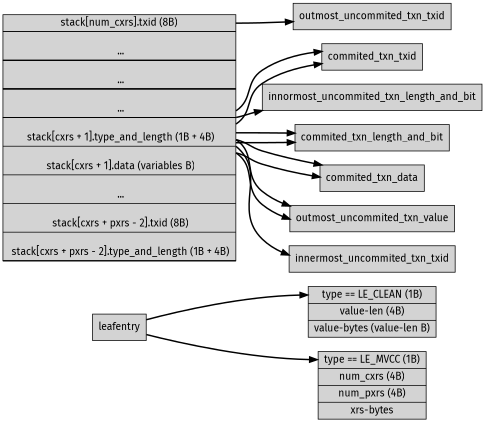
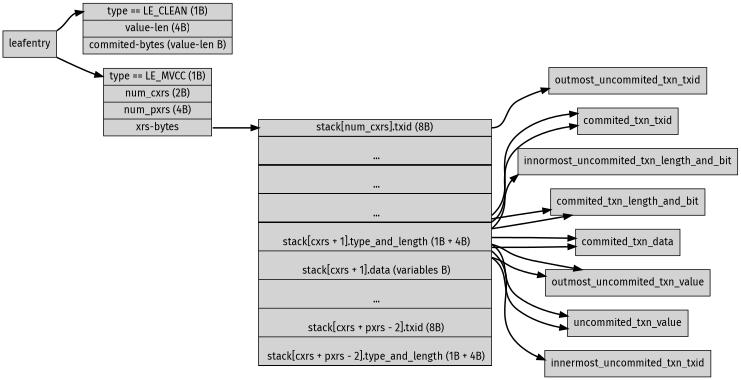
  digraph {
    fontname="Fira Sans"
    rankdir=LR
    node [fontname="Fira Sans" shape=record style=filled]
    edge [fontname="Fira Sans" headport=head style=bold tailport=head]
    n1 [label="<head> leafentry"]
-   n2 [label="<head> type == LE_CLEAN (1B) | value-len (4B) | value-bytes (value-len B)"]
-   n3 [label="<head> type == LE_MVCC (1B) | num_cxrs (4B) | num_pxrs (4B) | <tail> xrs-bytes "]
+   n2 [label="<head> type == LE_CLEAN (1B) | value-len (4B) | commited-bytes (value-len B)"]
+   n3 [label="<head> type == LE_MVCC (1B) | num_cxrs (2B) | num_pxrs (4B) | <tail> xrs-bytes "]
    n4 [label="<outmost>  stack[num_cxrs].txid (8B)| \n	                    <commited_txid_end> stack[cxrs -1].txid (8B) | \n	                    ... |\n	                    <commited_txid_start> stack[1].txid (8B)|\n	                    <innermost_length_and_bit> stack[cxrs + pcxrs -1 ].length_and_bit (4B) | \n	                    <commited_txn_length_and_bit_end> stack[cxrs -1].length_and_bit (4B) | \n	                    ... | \n	                    <commited_txn_length_and_bit_start> stack[0].length_and_bit (4B) |\n	                    <innermost_data>stack[cxrs + pxrs - 1].value (variables B) | \n	                    <commited_txn_data_end> stack[cxrs -1].value (variables B)| \n	                    ...|\n	                    <commited_txn_data_start> stack[0].value (variables B)|\n	                    <outmost_uncommited_txn_value0>stack[cxrs].type_and_length(1B + 4B) |\n	                    <outmost_uncommited_txn_value1> stack[cxrs].value (variables B) | \n	                    <uncommited_txn_value0> stack[cxrs + 1].txid (8B) | \n	                    stack[cxrs + 1].type_and_length (1B + 4B) | \n	                    stack[cxrs + 1].data (variables B) |\n	                    ...|\n	                    stack[cxrs + pxrs - 2].txid (8B) | \n	                    stack[cxrs + pxrs - 2].type_and_length (1B + 4B)|\n	                    <uncommited_txn_value1> stack[cxrs + pxrs - 2].data (variables B)|\n	                    <innermost_txn_txid> stack[cxrs + pxrs - 1].txid "]
    n5 [label="<head> outmost_uncommited_txn_txid"]
    n6 [label="<head> commited_txn_txid"]
    n7 [label="<head> innormost_uncommited_txn_length_and_bit"]
    n8 [label="<head> commited_txn_length_and_bit"]
    n9 [label="<head> commited_txn_data"]
    n10 [label="<head> outmost_uncommited_txn_value"]
+   n11 [label="<head> uncommited_txn_value"]
    n12 [label="<head> innermost_uncommited_txn_txid"]
    n1 -> n2
    n1 -> n3
+   n3 -> n4 [headport=outmost tailport=tail]
    n4 -> n5 [tailport=outmost]
    n4 -> n6 [tailport=commited_txid_end]
    n4 -> n6 [tailport=commited_txid_start]
    n4 -> n7 [tailport=innermost_length_and_bit]
    n4 -> n8 [tailport=commited_txn_length_and_bit_end]
    n4 -> n8 [tailport=commited_txn_length_and_bit_start]
    n4 -> n9 [tailport=commited_txn_data_end]
    n4 -> n9 [tailport=commited_txn_data_start]
    n4 -> n10 [tailport=outmost_uncommited_txn_value0]
    n4 -> n10 [tailport=outmost_uncommited_txn_value1]
+   n4 -> n11 [tailport=uncommited_txn_value0]
+   n4 -> n11 [tailport=uncommited_txn_value1]
    n4 -> n12 [tailport=innermost_txn_txid]
  }
